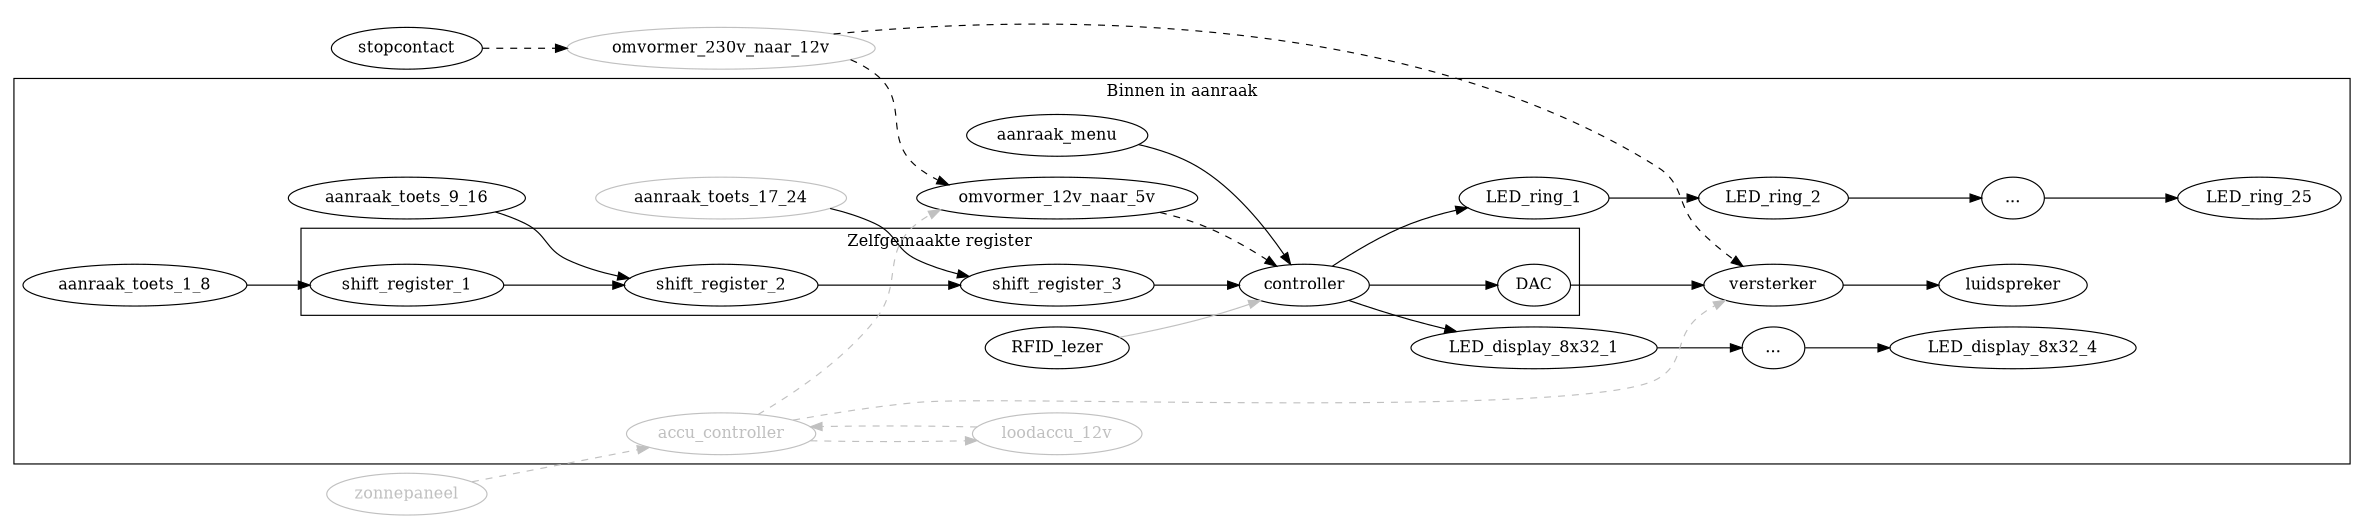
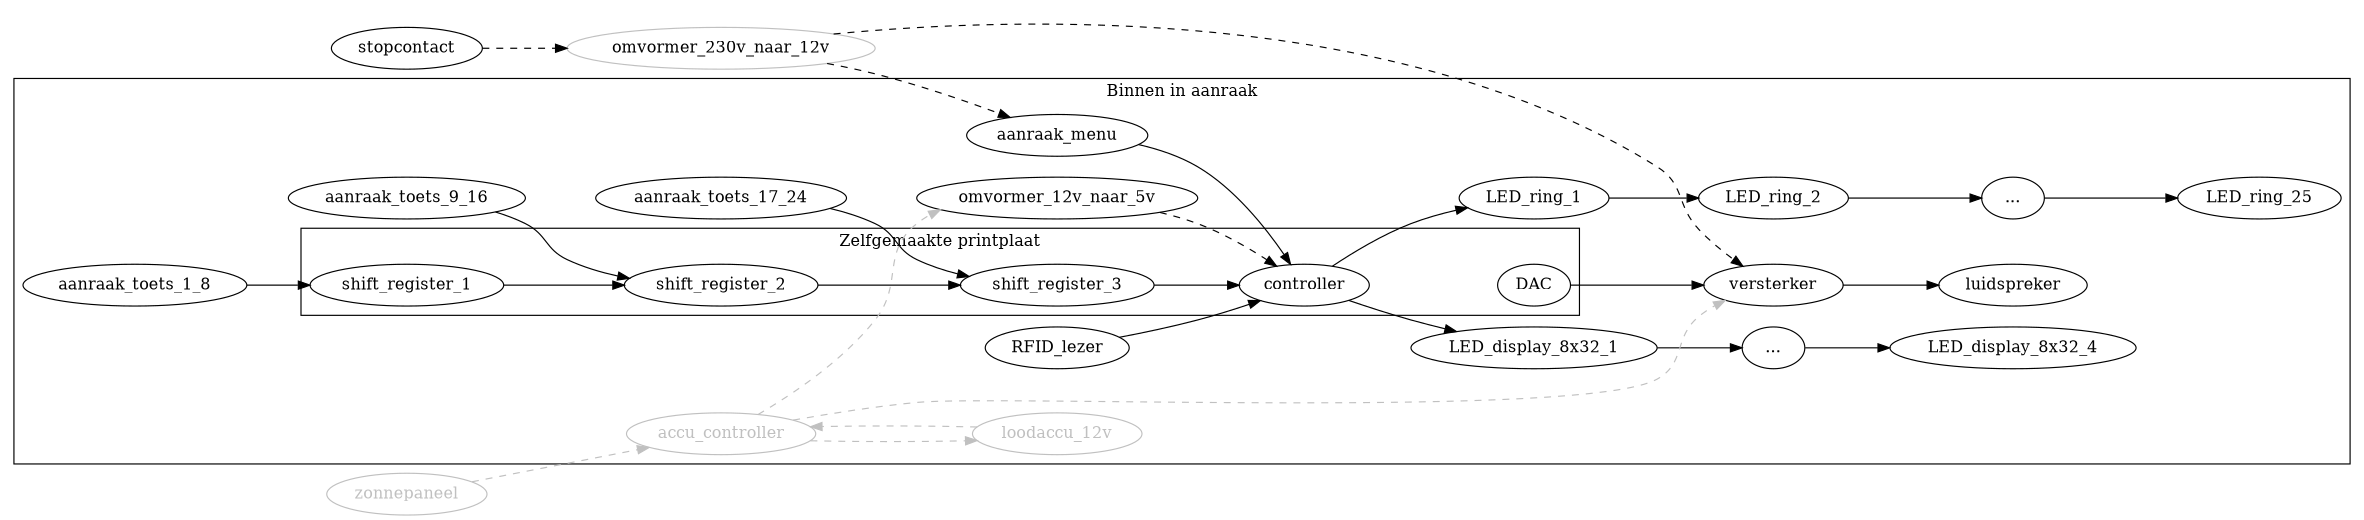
  digraph {
    rankdir=LR
    shift_register_1
    shift_register_2
    shift_register_3
    controller
    DAC
    LED_display_8x32_1
    LED_ring_1
    versterker
    aanraak_toets_1_8
    aanraak_toets_9_16
-   aanraak_toets_17_24 [color=grey]
+   aanraak_toets_17_24
    aanraak_menu
    RFID_lezer
    n14 [label="..."]
    LED_display_8x32_4
    LED_ring_2
    n17 [label="..."]
    LED_ring_25
    luidspreker
    accu_controller [color=grey fontcolor=grey]
    loodaccu_12v [color=grey fontcolor=grey]
    omvormer_12v_naar_5v
    omvormer_230v_naar_12v [color=grey]
    stopcontact
    zonnepaneel [color=grey fontcolor=grey]
    subgraph cluster_1 {
      label="Binnen in aanraak"
      LED_display_8x32_1
      LED_ring_1
      versterker
      aanraak_toets_1_8
      aanraak_toets_9_16
      aanraak_toets_17_24
      aanraak_menu
      RFID_lezer
      n14
      LED_display_8x32_4
      LED_ring_2
      n17
      LED_ring_25
      luidspreker
      accu_controller
      loodaccu_12v
      omvormer_12v_naar_5v
      subgraph cluster_2 {
-       label="Zelfgemaakte register"
+       label="Zelfgemaakte printplaat"
        shift_register_1
        shift_register_2
        shift_register_3
        controller
        DAC
      }
    }
    shift_register_1 -> shift_register_2
    shift_register_2 -> shift_register_3
    shift_register_3 -> controller
-   controller -> DAC
    controller -> LED_display_8x32_1
    controller -> LED_ring_1
    DAC -> versterker
    LED_display_8x32_1 -> n14
    LED_ring_1 -> LED_ring_2
    versterker -> luidspreker
    aanraak_toets_1_8 -> shift_register_1
    aanraak_toets_9_16 -> shift_register_2
    aanraak_toets_17_24 -> shift_register_3
    aanraak_menu -> controller
-   RFID_lezer -> controller [color=grey]
+   RFID_lezer -> controller
    n14 -> LED_display_8x32_4
    LED_ring_2 -> n17
    n17 -> LED_ring_25
    accu_controller -> versterker [color=grey style=dashed]
    accu_controller -> loodaccu_12v [color=grey style=dashed]
    accu_controller -> omvormer_12v_naar_5v [color=grey style=dashed]
    loodaccu_12v -> accu_controller [color=grey style=dashed]
    omvormer_12v_naar_5v -> controller [style=dashed]
    omvormer_230v_naar_12v -> versterker [style=dashed]
-   omvormer_230v_naar_12v -> omvormer_12v_naar_5v [style=dashed]
+   omvormer_230v_naar_12v -> aanraak_menu [style=dashed]
    stopcontact -> omvormer_230v_naar_12v [style=dashed]
    zonnepaneel -> accu_controller [color=grey style=dashed]
  }
